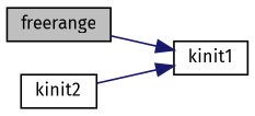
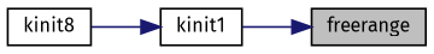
  digraph {
    fontname="Fira Sans"
    rankdir=RL
    node [color=black fillcolor=white fontname="Fira Sans" fontsize=10 shape=record style=filled]
    edge [color=midnightblue dir=back fontname="Fira Sans" fontsize=10 labelfontname=Helvetica labelfontsize=10 style=solid]
    n1 [fillcolor=grey75 fontcolor=black height=0.2 label=freerange width=0.4]
    n2 [height=0.2 label=kinit1 width=0.4]
-   n3 [height=0.2 label=kinit2 width=0.4]
-   n2 -> n1
+   n3 [height=0.2 label=kinit8 width=0.4]
+   n1 -> n2
    n2 -> n3
  }
